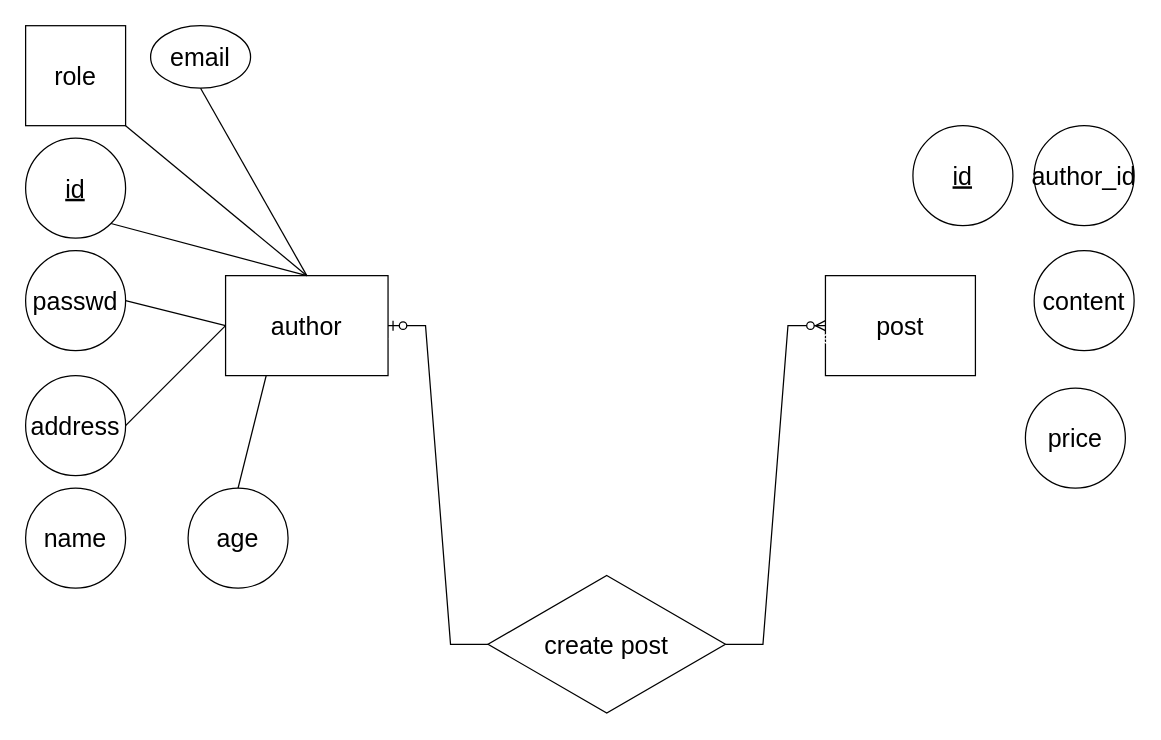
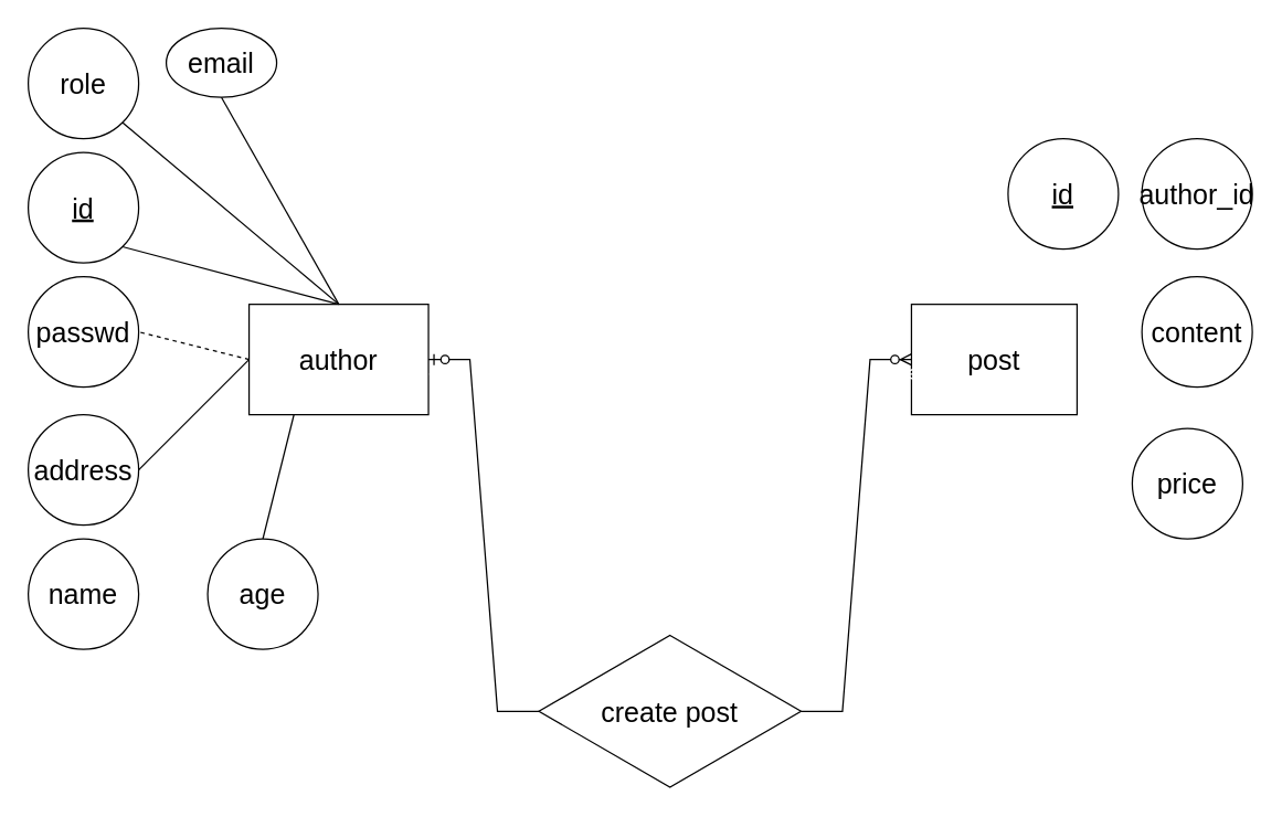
  <mxCell id="0" />
  <mxCell id="1" parent="0" />
  <mxCell id="2" style="edgeStyle=orthogonalEdgeStyle;rounded=0;orthogonalLoop=1;jettySize=auto;html=1;exitX=1;exitY=0.5;exitDx=0;exitDy=0;" edge="1" parent="1" source="3"><mxGeometry relative="1" as="geometry"><mxPoint x="750" y="260.235" as="targetPoint" /></mxGeometry></mxCell>
  <mxCell id="3" value="&lt;font style=&quot;font-size: 20px;&quot;&gt;post&lt;/font&gt;" style="rounded=0;whiteSpace=wrap;html=1;" vertex="1" parent="1"><mxGeometry x="660" y="220" width="120" height="80" as="geometry" /></mxCell>
  <mxCell id="4" style="edgeStyle=orthogonalEdgeStyle;rounded=0;orthogonalLoop=1;jettySize=auto;html=1;exitX=0.5;exitY=0;exitDx=0;exitDy=0;strokeColor=#FFFFFF;" edge="1" parent="1" source="5" target="6"><mxGeometry relative="1" as="geometry"><Array as="points"><mxPoint x="245" y="192" /><mxPoint x="90" y="192" /></Array></mxGeometry></mxCell>
  <mxCell id="5" value="&lt;font style=&quot;font-size: 20px;&quot;&gt;author&lt;/font&gt;" style="rounded=0;whiteSpace=wrap;html=1;" vertex="1" parent="1"><mxGeometry x="180" y="220" width="130" height="80" as="geometry" /></mxCell>
  <mxCell id="6" value="&lt;font style=&quot;font-size: 20px;&quot;&gt;&lt;u&gt;id&lt;/u&gt;&lt;/font&gt;" style="ellipse;whiteSpace=wrap;html=1;aspect=fixed;" vertex="1" parent="1"><mxGeometry x="20" y="110" width="80" height="80" as="geometry" /></mxCell>
  <mxCell id="7" value="name" style="ellipse;whiteSpace=wrap;html=1;aspect=fixed;fontSize=20;" vertex="1" parent="1"><mxGeometry x="20" y="390" width="80" height="80" as="geometry" /></mxCell>
  <mxCell id="8" value="email" style="ellipse;whiteSpace=wrap;html=1;aspect=fixed;fontSize=20;" vertex="1" parent="1"><mxGeometry x="120" y="20" width="80" height="50" as="geometry" /></mxCell>
  <mxCell id="9" value="passwd" style="ellipse;whiteSpace=wrap;html=1;aspect=fixed;fontSize=20;direction=south;rotation=0;" vertex="1" parent="1"><mxGeometry x="20" y="200" width="80" height="80" as="geometry" /></mxCell>
- <mxCell id="10" value="role" style="whiteSpace=wrap;html=1;aspect=fixed;fontSize=20;rounded=0;" vertex="1" parent="1"><mxGeometry x="20" y="20" width="80" height="80" as="geometry" /></mxCell>
+ <mxCell id="10" value="role" style="ellipse;whiteSpace=wrap;html=1;aspect=fixed;fontSize=20;" vertex="1" parent="1"><mxGeometry x="20" y="20" width="80" height="80" as="geometry" /></mxCell>
  <mxCell id="11" value="age" style="ellipse;whiteSpace=wrap;html=1;aspect=fixed;fontSize=20;" vertex="1" parent="1"><mxGeometry x="150" y="390" width="80" height="80" as="geometry" /></mxCell>
  <mxCell id="12" value="address" style="ellipse;whiteSpace=wrap;html=1;aspect=fixed;fontSize=20;" vertex="1" parent="1"><mxGeometry x="20" y="300" width="80" height="80" as="geometry" /></mxCell>
  <mxCell id="13" value="" style="edgeStyle=entityRelationEdgeStyle;fontSize=20;html=1;endArrow=ERzeroToMany;endFill=1;rounded=0;exitX=1.005;exitY=0.632;exitDx=0;exitDy=0;exitPerimeter=0;fontColor=#FFFFFF;strokeColor=#FFFFFF;entryX=0.016;entryY=0.632;entryDx=0;entryDy=0;entryPerimeter=0;" edge="1" parent="1" source="22" target="3"><mxGeometry width="100" height="100" relative="1" as="geometry"><mxPoint x="510" y="370" as="sourcePoint" /><mxPoint x="490" y="270" as="targetPoint" /><Array as="points"><mxPoint x="400" y="270" /><mxPoint x="380" y="290" /></Array></mxGeometry></mxCell>
  <mxCell id="14" value="" style="edgeStyle=entityRelationEdgeStyle;fontSize=20;html=1;endArrow=ERzeroToMany;endFill=1;rounded=0;exitX=1.005;exitY=0.632;exitDx=0;exitDy=0;exitPerimeter=0;fontColor=#FFFFFF;strokeColor=#FFFFFF;entryX=0.016;entryY=0.632;entryDx=0;entryDy=0;entryPerimeter=0;" edge="1" parent="1" source="5" target="22"><mxGeometry width="100" height="100" relative="1" as="geometry"><mxPoint x="321" y="271" as="sourcePoint" /><mxPoint x="662" y="271" as="targetPoint" /><Array as="points" /></mxGeometry></mxCell>
  <mxCell id="15" value="" style="endArrow=none;html=1;rounded=0;exitX=0.5;exitY=0;exitDx=0;exitDy=0;entryX=1;entryY=1;entryDx=0;entryDy=0;" edge="1" parent="1" source="5" target="10"><mxGeometry width="50" height="50" relative="1" as="geometry"><mxPoint x="540" y="340" as="sourcePoint" /><mxPoint x="230" y="170" as="targetPoint" /></mxGeometry></mxCell>
  <mxCell id="16" value="" style="endArrow=none;html=1;rounded=0;exitX=0.5;exitY=0;exitDx=0;exitDy=0;entryX=0.5;entryY=1;entryDx=0;entryDy=0;" edge="1" parent="1" source="5" target="8"><mxGeometry width="50" height="50" relative="1" as="geometry"><mxPoint x="540" y="340" as="sourcePoint" /><mxPoint x="590" y="290" as="targetPoint" /></mxGeometry></mxCell>
- <mxCell id="17" value="" style="endArrow=none;html=1;rounded=0;exitX=0;exitY=0.5;exitDx=0;exitDy=0;entryX=0.5;entryY=0;entryDx=0;entryDy=0;" edge="1" parent="1" source="5" target="9"><mxGeometry width="50" height="50" relative="1" as="geometry"><mxPoint x="540" y="340" as="sourcePoint" /><mxPoint x="590" y="290" as="targetPoint" /></mxGeometry></mxCell>
+ <mxCell id="17" value="" style="endArrow=none;html=1;rounded=0;exitX=0;exitY=0.5;exitDx=0;exitDy=0;entryX=0.5;entryY=0;entryDx=0;entryDy=0;dashed=1;" edge="1" parent="1" source="5" target="9"><mxGeometry width="50" height="50" relative="1" as="geometry"><mxPoint x="540" y="340" as="sourcePoint" /><mxPoint x="590" y="290" as="targetPoint" /></mxGeometry></mxCell>
  <mxCell id="18" value="" style="endArrow=none;html=1;rounded=0;exitX=0.5;exitY=0;exitDx=0;exitDy=0;entryX=1;entryY=1;entryDx=0;entryDy=0;" edge="1" parent="1" source="5" target="6"><mxGeometry width="50" height="50" relative="1" as="geometry"><mxPoint x="540" y="340" as="sourcePoint" /><mxPoint x="590" y="290" as="targetPoint" /></mxGeometry></mxCell>
  <mxCell id="19" value="" style="endArrow=none;html=1;rounded=0;exitX=1;exitY=0.5;exitDx=0;exitDy=0;entryX=0;entryY=0.5;entryDx=0;entryDy=0;" edge="1" parent="1" source="12" target="5"><mxGeometry width="50" height="50" relative="1" as="geometry"><mxPoint x="540" y="340" as="sourcePoint" /><mxPoint x="590" y="290" as="targetPoint" /></mxGeometry></mxCell>
  <mxCell id="20" value="" style="endArrow=none;html=1;rounded=0;exitX=0.25;exitY=1;exitDx=0;exitDy=0;entryX=0.5;entryY=0;entryDx=0;entryDy=0;" edge="1" parent="1" source="5" target="11"><mxGeometry width="50" height="50" relative="1" as="geometry"><mxPoint x="540" y="340" as="sourcePoint" /><mxPoint x="590" y="290" as="targetPoint" /></mxGeometry></mxCell>
  <mxCell id="21" value="" style="edgeStyle=entityRelationEdgeStyle;fontSize=12;html=1;endArrow=ERzeroToMany;endFill=1;rounded=0;entryX=0;entryY=0.5;entryDx=0;entryDy=0;" edge="1" parent="1" source="22" target="3"><mxGeometry width="100" height="100" relative="1" as="geometry"><mxPoint x="510" y="360" as="sourcePoint" /><mxPoint x="610" y="260" as="targetPoint" /></mxGeometry></mxCell>
  <mxCell id="22" value="&lt;font style=&quot;font-size: 20px;&quot;&gt;create post&lt;/font&gt;" style="rhombus;whiteSpace=wrap;html=1;" vertex="1" parent="1"><mxGeometry x="390" y="460" width="190" height="110" as="geometry" /></mxCell>
  <mxCell id="23" value="&lt;font style=&quot;font-size: 20px;&quot;&gt;&lt;u&gt;id&lt;/u&gt;&lt;/font&gt;" style="ellipse;whiteSpace=wrap;html=1;aspect=fixed;" vertex="1" parent="1"><mxGeometry x="730" y="100" width="80" height="80" as="geometry" /></mxCell>
  <mxCell id="24" value="" style="edgeStyle=entityRelationEdgeStyle;fontSize=12;html=1;endArrow=ERzeroToOne;endFill=1;rounded=0;entryX=1;entryY=0.5;entryDx=0;entryDy=0;exitX=0;exitY=0.5;exitDx=0;exitDy=0;" edge="1" parent="1" source="22" target="5"><mxGeometry width="100" height="100" relative="1" as="geometry"><mxPoint x="360" y="280" as="sourcePoint" /><mxPoint x="610" y="290" as="targetPoint" /></mxGeometry></mxCell>
  <mxCell id="25" value="&lt;span style=&quot;font-size: 20px;&quot;&gt;content&lt;/span&gt;" style="ellipse;whiteSpace=wrap;html=1;aspect=fixed;" vertex="1" parent="1"><mxGeometry x="827" y="200" width="80" height="80" as="geometry" /></mxCell>
  <mxCell id="26" value="&lt;span style=&quot;font-size: 20px;&quot;&gt;author_id&lt;/span&gt;" style="ellipse;whiteSpace=wrap;html=1;aspect=fixed;" vertex="1" parent="1"><mxGeometry x="827" y="100" width="80" height="80" as="geometry" /></mxCell>
  <mxCell id="27" value="&lt;span style=&quot;font-size: 20px;&quot;&gt;price&lt;/span&gt;" style="ellipse;whiteSpace=wrap;html=1;aspect=fixed;" vertex="1" parent="1"><mxGeometry x="820" y="310" width="80" height="80" as="geometry" /></mxCell>
